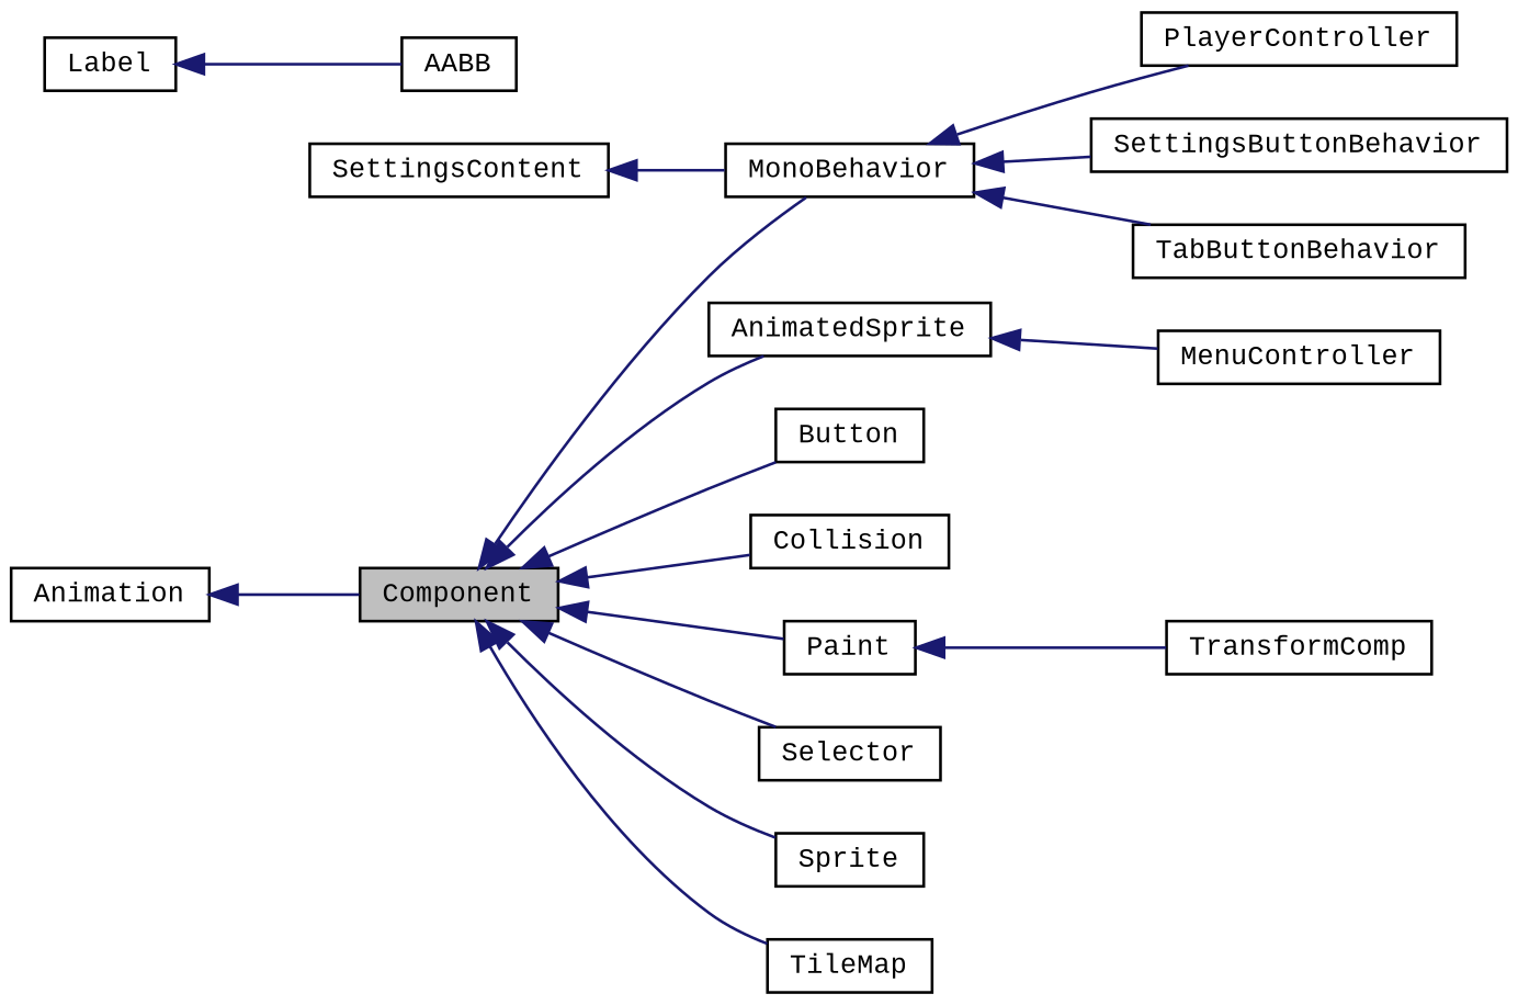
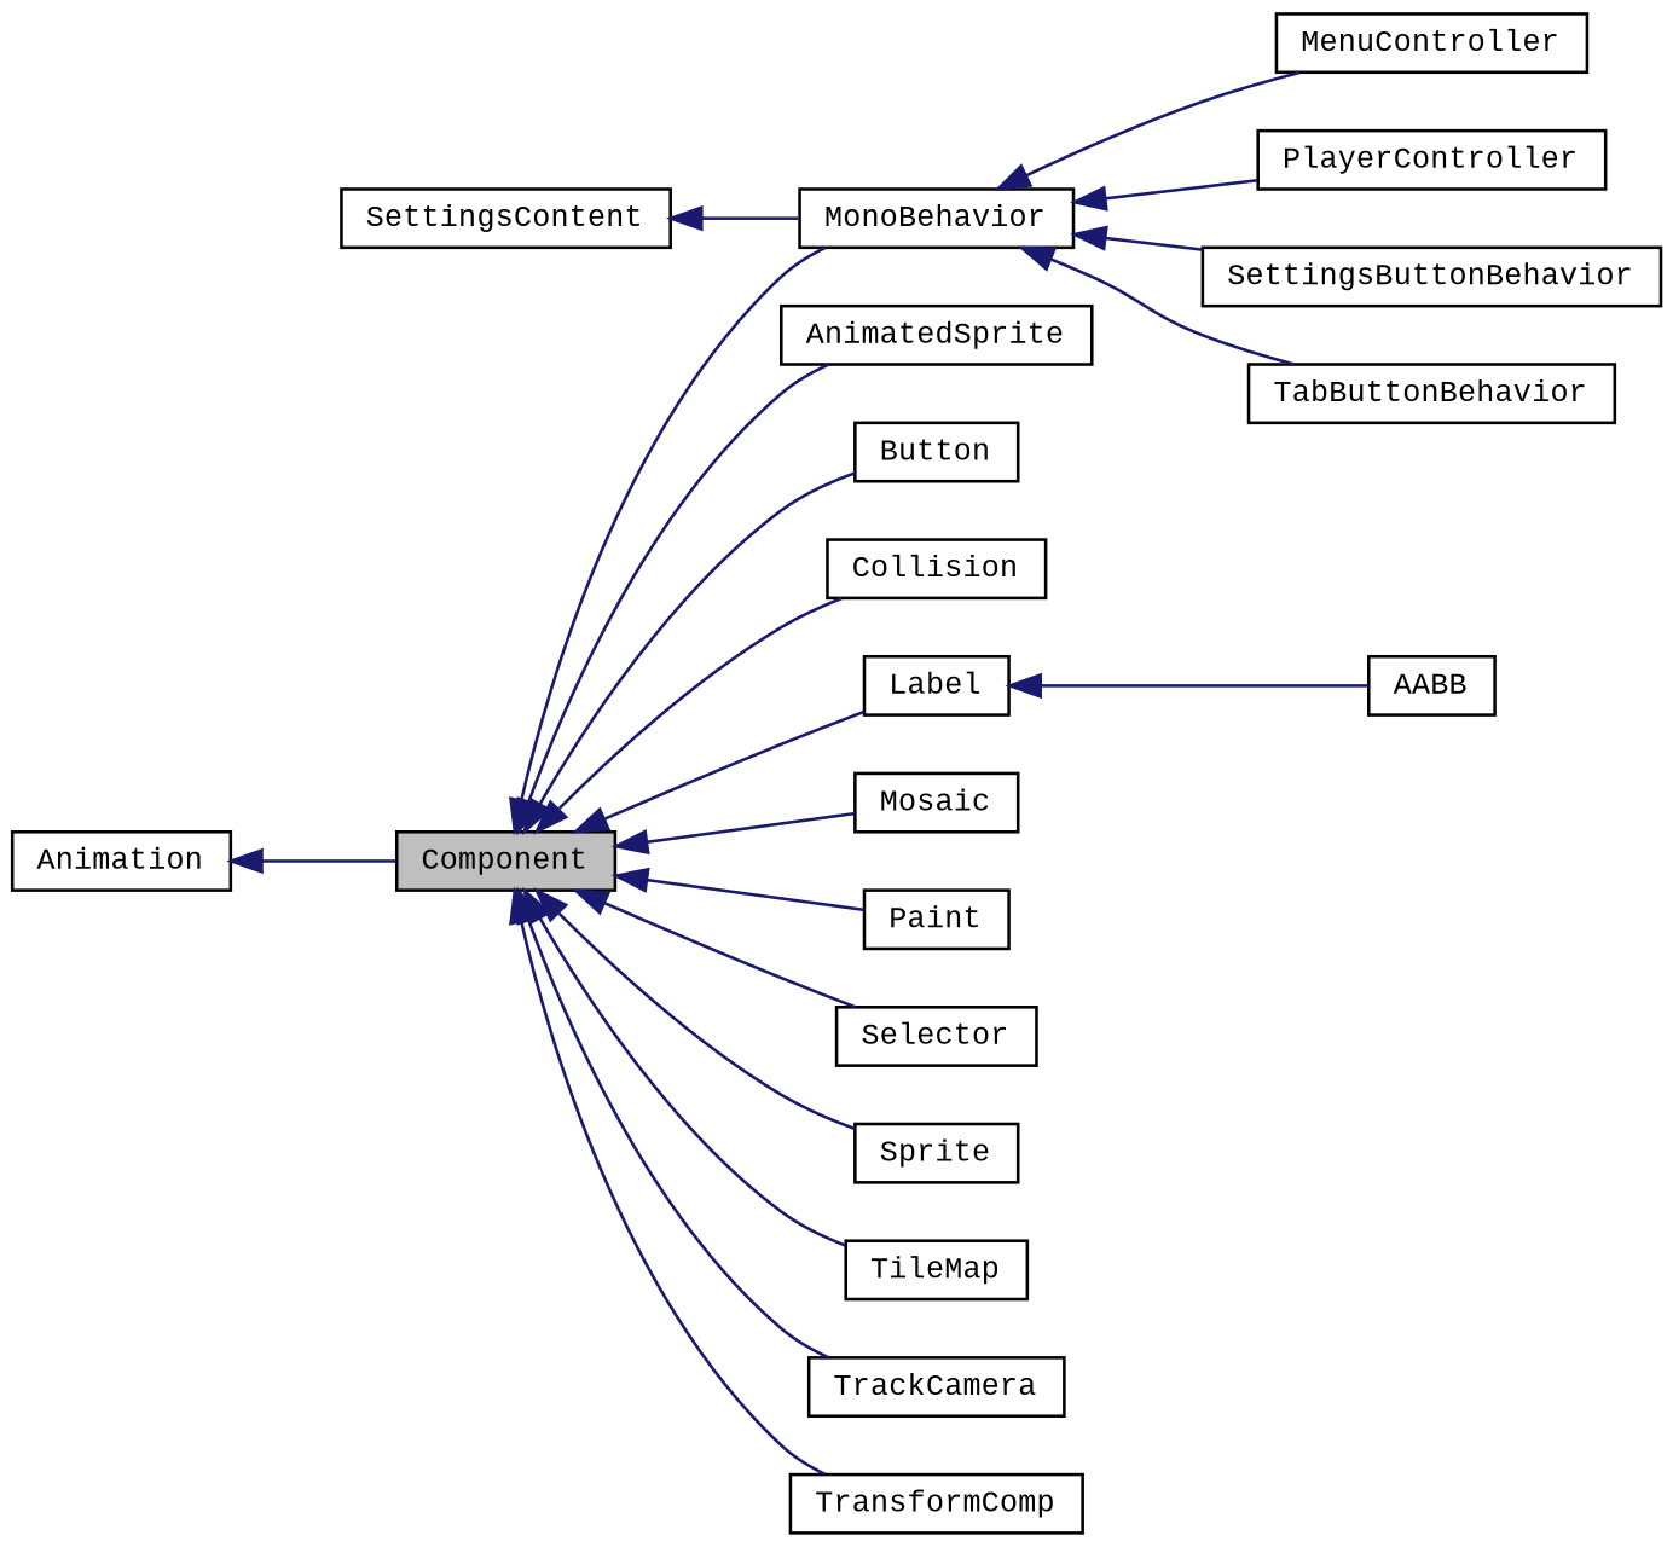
  digraph {
    fontname="Liberation Mono"
    rankdir=LR
    node [color=black fillcolor=white fontname="Liberation Mono" fontsize=10 shape=record style=filled]
    edge [color=midnightblue dir=back fontname="Liberation Mono" fontsize=10 labelfontname=Helvetica labelfontsize=10 style=solid]
    n1 [fillcolor=grey75 fontcolor=black height=0.2 label=Component width=0.4]
    n2 [height=0.2 label=AnimatedSprite width=0.4]
    n3 [height=0.2 label=Button width=0.4]
    n4 [height=0.2 label=Collision width=0.4]
    n5 [height=0.2 label=Label width=0.4]
    n6 [height=0.2 label=MonoBehavior width=0.4]
+   n7 [height=0.2 label=Mosaic width=0.4]
    n8 [height=0.2 label=Paint width=0.4]
    n9 [height=0.2 label=Selector width=0.4]
    n10 [height=0.2 label=Sprite width=0.4]
    n11 [height=0.2 label=TileMap width=0.4]
+   n12 [height=0.2 label=TrackCamera width=0.4]
    n13 [height=0.2 label=TransformComp width=0.4]
    n14 [height=0.2 label=Animation width=0.4]
    n15 [height=0.2 label=AABB width=0.4]
    n16 [height=0.2 label=MenuController width=0.4]
    n17 [height=0.2 label=PlayerController width=0.4]
    n18 [height=0.2 label=SettingsButtonBehavior width=0.4]
    n19 [height=0.2 label=TabButtonBehavior width=0.4]
    n20 [height=0.2 label=SettingsContent width=0.4]
    n1 -> n2
    n1 -> n3
    n1 -> n4
+   n1 -> n5
    n1 -> n6
+   n1 -> n7
    n1 -> n8
    n1 -> n9
    n1 -> n10
    n1 -> n11
-   n8 -> n13
+   n1 -> n12
+   n1 -> n13
    n5 -> n15
-   n2 -> n16
+   n6 -> n16
    n6 -> n17
    n6 -> n18
    n6 -> n19
    n14 -> n1
    n20 -> n6
  }
